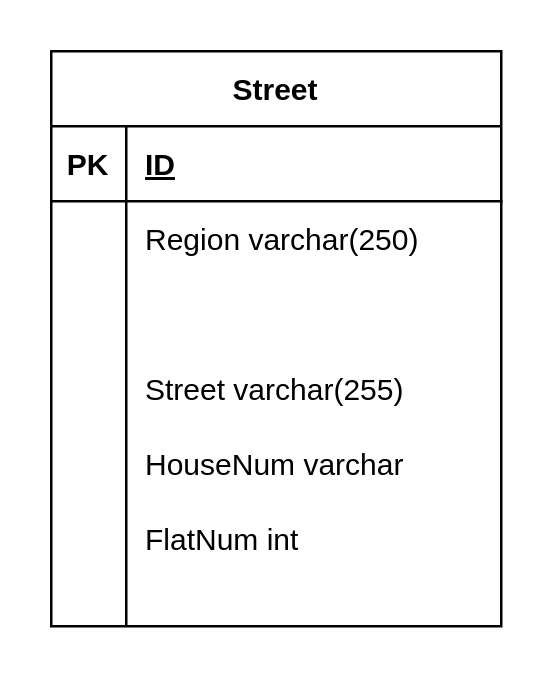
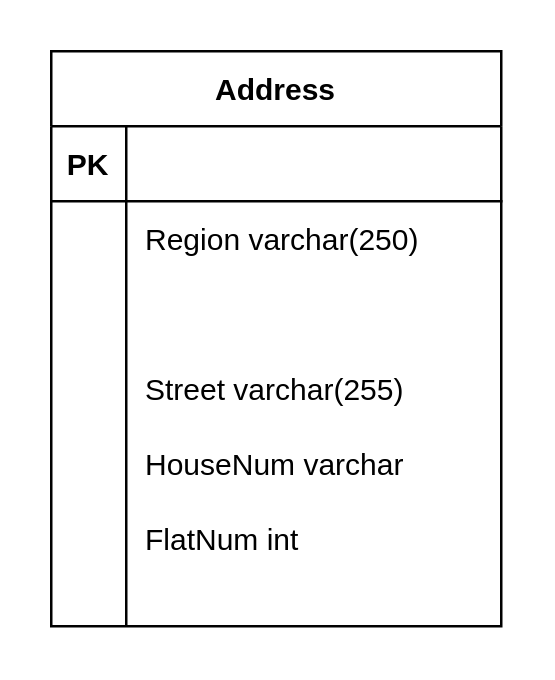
  <mxCell id="0" />
  <mxCell id="1" parent="0" />
- <mxCell id="2" value="Street" style="shape=table;startSize=30;container=1;collapsible=1;childLayout=tableLayout;fixedRows=1;rowLines=0;fontStyle=1;align=center;resizeLast=1;" vertex="1" parent="1"><mxGeometry x="20" y="20" width="180" height="230" as="geometry" /></mxCell>
+ <mxCell id="2" value="Address" style="shape=table;startSize=30;container=1;collapsible=1;childLayout=tableLayout;fixedRows=1;rowLines=0;fontStyle=1;align=center;resizeLast=1;" vertex="1" parent="1"><mxGeometry x="20" y="20" width="180" height="230" as="geometry" /></mxCell>
  <mxCell id="3" value="" style="shape=partialRectangle;collapsible=0;dropTarget=0;pointerEvents=0;fillColor=none;top=0;left=0;bottom=1;right=0;points=[[0,0.5],[1,0.5]];portConstraint=eastwest;" vertex="1" parent="2"><mxGeometry y="30" width="180" height="30" as="geometry" /></mxCell>
  <mxCell id="4" value="PK" style="shape=partialRectangle;connectable=0;fillColor=none;top=0;left=0;bottom=0;right=0;fontStyle=1;overflow=hidden;" vertex="1" parent="3"><mxGeometry width="30" height="30" as="geometry" /></mxCell>
- <mxCell id="5" value="ID" style="shape=partialRectangle;connectable=0;fillColor=none;top=0;left=0;bottom=0;right=0;align=left;spacingLeft=6;fontStyle=5;overflow=hidden;" vertex="1" parent="3"><mxGeometry x="30" width="150" height="30" as="geometry" /></mxCell>
  <mxCell id="6" value="" style="shape=partialRectangle;collapsible=0;dropTarget=0;pointerEvents=0;fillColor=none;top=0;left=0;bottom=0;right=0;points=[[0,0.5],[1,0.5]];portConstraint=eastwest;" vertex="1" parent="2"><mxGeometry y="60" width="180" height="30" as="geometry" /></mxCell>
  <mxCell id="7" value="" style="shape=partialRectangle;connectable=0;fillColor=none;top=0;left=0;bottom=0;right=0;editable=1;overflow=hidden;" vertex="1" parent="6"><mxGeometry width="30" height="30" as="geometry" /></mxCell>
  <mxCell id="8" value="Region varchar(250)" style="shape=partialRectangle;connectable=0;fillColor=none;top=0;left=0;bottom=0;right=0;align=left;spacingLeft=6;overflow=hidden;" vertex="1" parent="6"><mxGeometry x="30" width="150" height="30" as="geometry" /></mxCell>
  <mxCell id="9" value="" style="shape=partialRectangle;collapsible=0;dropTarget=0;pointerEvents=0;fillColor=none;top=0;left=0;bottom=0;right=0;points=[[0,0.5],[1,0.5]];portConstraint=eastwest;" vertex="1" parent="2"><mxGeometry y="90" width="180" height="30" as="geometry" /></mxCell>
  <mxCell id="10" value="" style="shape=partialRectangle;connectable=0;fillColor=none;top=0;left=0;bottom=0;right=0;editable=1;overflow=hidden;" vertex="1" parent="9"><mxGeometry width="30" height="30" as="geometry" /></mxCell>
  <mxCell id="11" value="" style="shape=partialRectangle;collapsible=0;dropTarget=0;pointerEvents=0;fillColor=none;top=0;left=0;bottom=0;right=0;points=[[0,0.5],[1,0.5]];portConstraint=eastwest;" vertex="1" parent="2"><mxGeometry y="120" width="180" height="30" as="geometry" /></mxCell>
  <mxCell id="12" value="" style="shape=partialRectangle;connectable=0;fillColor=none;top=0;left=0;bottom=0;right=0;editable=1;overflow=hidden;" vertex="1" parent="11"><mxGeometry width="30" height="30" as="geometry" /></mxCell>
  <mxCell id="13" value="Street varchar(255)" style="shape=partialRectangle;connectable=0;fillColor=none;top=0;left=0;bottom=0;right=0;align=left;spacingLeft=6;overflow=hidden;" vertex="1" parent="11"><mxGeometry x="30" width="150" height="30" as="geometry" /></mxCell>
  <mxCell id="14" value="" style="shape=partialRectangle;collapsible=0;dropTarget=0;pointerEvents=0;fillColor=none;top=0;left=0;bottom=0;right=0;points=[[0,0.5],[1,0.5]];portConstraint=eastwest;" vertex="1" parent="2"><mxGeometry y="150" width="180" height="30" as="geometry" /></mxCell>
  <mxCell id="15" value="" style="shape=partialRectangle;connectable=0;fillColor=none;top=0;left=0;bottom=0;right=0;editable=1;overflow=hidden;" vertex="1" parent="14"><mxGeometry width="30" height="30" as="geometry" /></mxCell>
  <mxCell id="16" value="HouseNum varchar" style="shape=partialRectangle;connectable=0;fillColor=none;top=0;left=0;bottom=0;right=0;align=left;spacingLeft=6;overflow=hidden;" vertex="1" parent="14"><mxGeometry x="30" width="150" height="30" as="geometry" /></mxCell>
  <mxCell id="17" value="" style="shape=partialRectangle;collapsible=0;dropTarget=0;pointerEvents=0;fillColor=none;top=0;left=0;bottom=0;right=0;points=[[0,0.5],[1,0.5]];portConstraint=eastwest;" vertex="1" parent="2"><mxGeometry y="180" width="180" height="30" as="geometry" /></mxCell>
  <mxCell id="18" value="" style="shape=partialRectangle;connectable=0;fillColor=none;top=0;left=0;bottom=0;right=0;editable=1;overflow=hidden;" vertex="1" parent="17"><mxGeometry width="30" height="30" as="geometry" /></mxCell>
  <mxCell id="19" value="FlatNum int" style="shape=partialRectangle;connectable=0;fillColor=none;top=0;left=0;bottom=0;right=0;align=left;spacingLeft=6;overflow=hidden;" vertex="1" parent="17"><mxGeometry x="30" width="150" height="30" as="geometry" /></mxCell>
  <mxCell id="20" value="" style="shape=partialRectangle;collapsible=0;dropTarget=0;pointerEvents=0;fillColor=none;top=0;left=0;bottom=0;right=0;points=[[0,0.5],[1,0.5]];portConstraint=eastwest;" vertex="1" parent="2"><mxGeometry y="210" width="180" height="20" as="geometry" /></mxCell>
  <mxCell id="21" value="" style="shape=partialRectangle;connectable=0;fillColor=none;top=0;left=0;bottom=0;right=0;editable=1;overflow=hidden;" vertex="1" parent="20"><mxGeometry width="30" height="20" as="geometry" /></mxCell>
  <mxCell id="22" value="" style="shape=partialRectangle;connectable=0;fillColor=none;top=0;left=0;bottom=0;right=0;align=left;spacingLeft=6;overflow=hidden;" vertex="1" parent="20"><mxGeometry x="30" width="150" height="20" as="geometry" /></mxCell>
